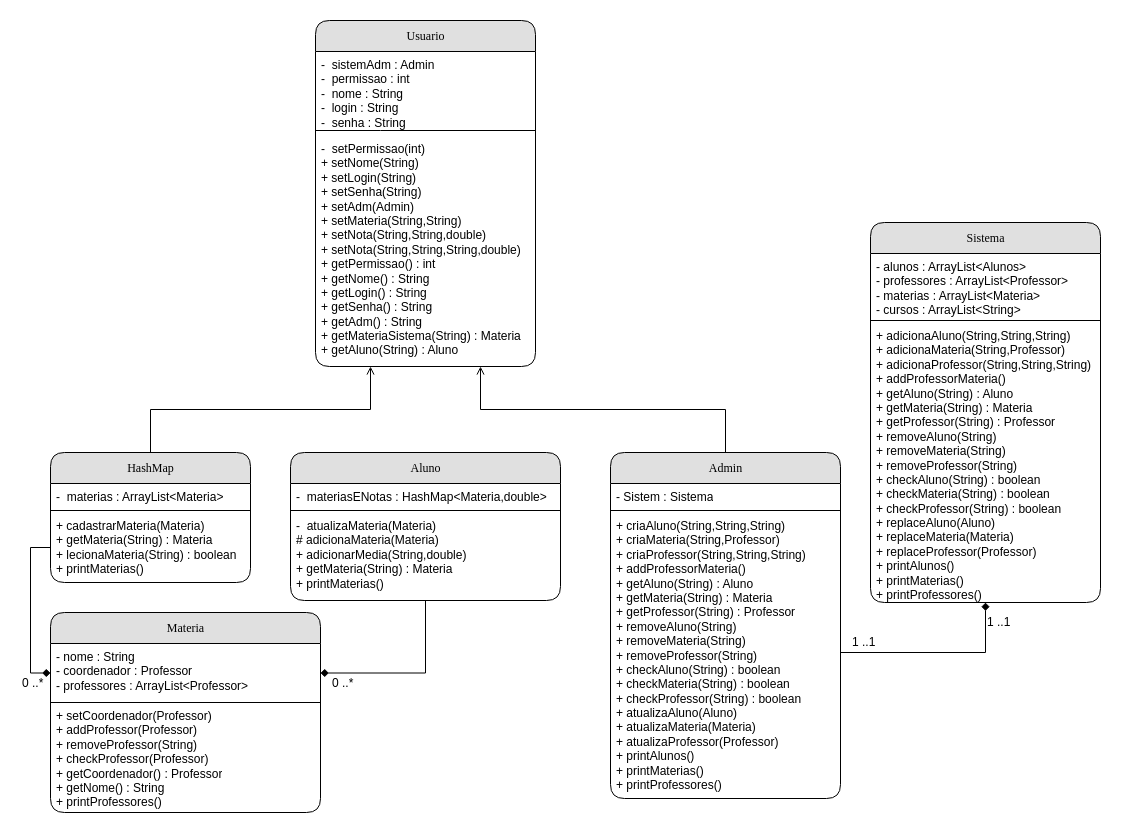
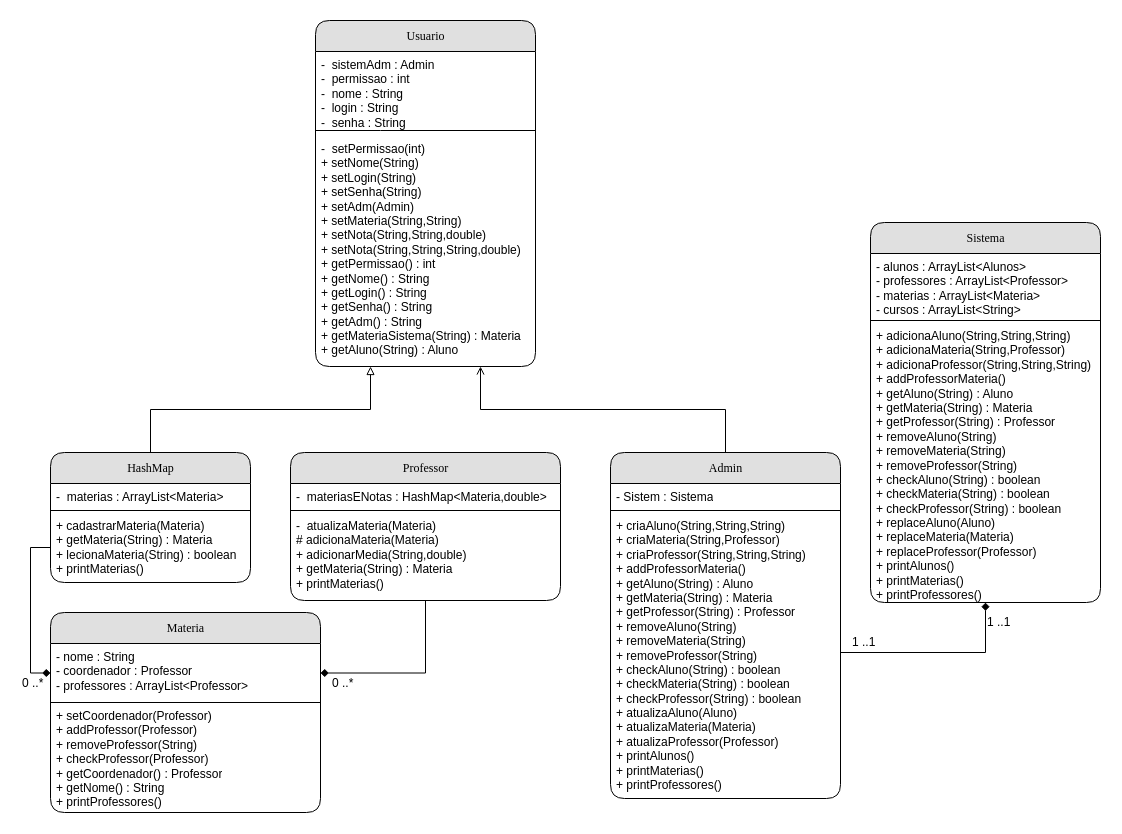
  <mxCell id="0" />
  <mxCell id="1" parent="0" />
  <mxCell id="2" value="Usuario" style="swimlane;html=1;fontStyle=0;childLayout=stackLayout;horizontal=1;startSize=31;fillColor=#e0e0e0;horizontalStack=0;resizeParent=1;resizeLast=0;collapsible=1;marginBottom=0;swimlaneFillColor=#ffffff;align=center;rounded=1;shadow=0;comic=0;labelBackgroundColor=none;strokeColor=#000000;strokeWidth=1;fontFamily=Verdana;fontSize=12;fontColor=#000000;" parent="1" vertex="1"><mxGeometry x="315" y="20" width="220" height="346" as="geometry"><mxRectangle x="160" y="74" width="80" height="31" as="alternateBounds" /></mxGeometry></mxCell>
  <mxCell id="3" value="-&amp;nbsp; sistemAdm : Admin&lt;br&gt;-&amp;nbsp; permissao : int&lt;br&gt;-&amp;nbsp; nome : String&lt;br&gt;-&amp;nbsp; login : String&lt;br&gt;-&amp;nbsp; senha : String&lt;br&gt;" style="text;html=1;strokeColor=none;fillColor=none;spacingLeft=4;spacingRight=4;whiteSpace=wrap;overflow=hidden;rotatable=0;points=[[0,0.5],[1,0.5]];portConstraint=eastwest;" parent="2" vertex="1"><mxGeometry y="31" width="220" height="84" as="geometry" /></mxCell>
  <mxCell id="4" value="-&amp;nbsp; setPermissao(int)&lt;br&gt;+ setNome(String)&lt;br&gt;+ setLogin(String)&lt;br&gt;+ setSenha(String)&lt;br&gt;+ setAdm(Admin)&lt;br&gt;+ setMateria(String,String)&lt;br&gt;+ setNota(String,String,double)&lt;br&gt;+ setNota(String,String,String,double)&lt;br&gt;+ getPermissao() : int&lt;br&gt;+ getNome() : String&lt;br&gt;+ getLogin() : String&lt;br&gt;+ getSenha() : String&lt;br&gt;+ getAdm() : String&lt;br&gt;+ getMateriaSistema(String) : Materia&lt;br&gt;+ getAluno(String) : Aluno&lt;br&gt;" style="text;html=1;strokeColor=none;fillColor=none;spacingLeft=4;spacingRight=4;whiteSpace=wrap;overflow=hidden;rotatable=0;points=[[0,0.5],[1,0.5]];portConstraint=eastwest;" parent="2" vertex="1"><mxGeometry y="115" width="220" height="225" as="geometry" /></mxCell>
  <mxCell id="5" style="edgeStyle=orthogonalEdgeStyle;rounded=0;orthogonalLoop=1;jettySize=auto;html=1;exitX=0;exitY=0.75;exitDx=0;exitDy=0;entryX=1;entryY=0.75;entryDx=0;entryDy=0;endArrow=none;endFill=0;" parent="1" source="2" target="2" edge="1"><mxGeometry relative="1" as="geometry"><Array as="points"><mxPoint x="380" y="130" /><mxPoint x="600" y="130" /></Array></mxGeometry></mxCell>
- <mxCell id="6" style="edgeStyle=orthogonalEdgeStyle;rounded=0;orthogonalLoop=1;jettySize=auto;html=1;exitX=0.5;exitY=0;exitDx=0;exitDy=0;entryX=0.25;entryY=1;entryDx=0;entryDy=0;endArrow=open;endFill=0;" parent="1" source="7" target="2" edge="1"><mxGeometry relative="1" as="geometry" /></mxCell>
+ <mxCell id="6" style="edgeStyle=orthogonalEdgeStyle;rounded=0;orthogonalLoop=1;jettySize=auto;html=1;exitX=0.5;exitY=0;exitDx=0;exitDy=0;entryX=0.25;entryY=1;entryDx=0;entryDy=0;endArrow=block;endFill=0;" parent="1" source="7" target="2" edge="1"><mxGeometry relative="1" as="geometry" /></mxCell>
  <mxCell id="7" value="HashMap&lt;br&gt;" style="swimlane;html=1;fontStyle=0;childLayout=stackLayout;horizontal=1;startSize=31;fillColor=#e0e0e0;horizontalStack=0;resizeParent=1;resizeLast=0;collapsible=1;marginBottom=0;swimlaneFillColor=#ffffff;align=center;rounded=1;shadow=0;comic=0;labelBackgroundColor=none;strokeColor=#000000;strokeWidth=1;fontFamily=Verdana;fontSize=12;fontColor=#000000;" parent="1" vertex="1"><mxGeometry x="50" y="452" width="200" height="130" as="geometry"><mxRectangle x="160" y="74" width="80" height="31" as="alternateBounds" /></mxGeometry></mxCell>
  <mxCell id="8" value="-&amp;nbsp; materias : ArrayList&amp;lt;Materia&amp;gt;&lt;br&gt;" style="text;html=1;strokeColor=none;fillColor=none;spacingLeft=4;spacingRight=4;whiteSpace=wrap;overflow=hidden;rotatable=0;points=[[0,0.5],[1,0.5]];portConstraint=eastwest;" parent="7" vertex="1"><mxGeometry y="31" width="200" height="29" as="geometry" /></mxCell>
  <mxCell id="9" value="+ cadastrarMateria(Materia)&lt;br&gt;+ getMateria(String) : Materia&lt;br&gt;+ lecionaMateria(String) : boolean&lt;br&gt;+ printMaterias()&lt;br&gt;" style="text;html=1;strokeColor=none;fillColor=none;spacingLeft=4;spacingRight=4;whiteSpace=wrap;overflow=hidden;rotatable=0;points=[[0,0.5],[1,0.5]];portConstraint=eastwest;" parent="7" vertex="1"><mxGeometry y="60" width="200" height="70" as="geometry" /></mxCell>
  <mxCell id="10" style="edgeStyle=orthogonalEdgeStyle;rounded=0;orthogonalLoop=1;jettySize=auto;html=1;exitX=0;exitY=0.5;exitDx=0;exitDy=0;entryX=1;entryY=0.5;entryDx=0;entryDy=0;endArrow=none;endFill=0;" parent="7" source="9" target="9" edge="1"><mxGeometry relative="1" as="geometry"><Array as="points"><mxPoint y="58" /><mxPoint x="200" y="58" /></Array></mxGeometry></mxCell>
  <mxCell id="11" style="edgeStyle=orthogonalEdgeStyle;rounded=0;orthogonalLoop=1;jettySize=auto;html=1;exitX=0.5;exitY=1;exitDx=0;exitDy=0;entryX=1;entryY=0.5;entryDx=0;entryDy=0;endArrow=diamond;endFill=1;" edge="1" parent="1" source="12" target="28"><mxGeometry relative="1" as="geometry" /></mxCell>
- <mxCell id="12" value="Aluno&lt;br&gt;" style="swimlane;html=1;fontStyle=0;childLayout=stackLayout;horizontal=1;startSize=31;fillColor=#e0e0e0;horizontalStack=0;resizeParent=1;resizeLast=0;collapsible=1;marginBottom=0;swimlaneFillColor=#ffffff;align=center;rounded=1;shadow=0;comic=0;labelBackgroundColor=none;strokeColor=#000000;strokeWidth=1;fontFamily=Verdana;fontSize=12;fontColor=#000000;" parent="1" vertex="1"><mxGeometry x="290" y="452" width="270" height="148" as="geometry"><mxRectangle x="160" y="74" width="80" height="31" as="alternateBounds" /></mxGeometry></mxCell>
+ <mxCell id="12" value="Professor&lt;br&gt;" style="swimlane;html=1;fontStyle=0;childLayout=stackLayout;horizontal=1;startSize=31;fillColor=#e0e0e0;horizontalStack=0;resizeParent=1;resizeLast=0;collapsible=1;marginBottom=0;swimlaneFillColor=#ffffff;align=center;rounded=1;shadow=0;comic=0;labelBackgroundColor=none;strokeColor=#000000;strokeWidth=1;fontFamily=Verdana;fontSize=12;fontColor=#000000;" parent="1" vertex="1"><mxGeometry x="290" y="452" width="270" height="148" as="geometry"><mxRectangle x="160" y="74" width="80" height="31" as="alternateBounds" /></mxGeometry></mxCell>
  <mxCell id="13" value="-&amp;nbsp; materiasENotas : HashMap&amp;lt;Materia,double&amp;gt;" style="text;html=1;strokeColor=none;fillColor=none;spacingLeft=4;spacingRight=4;whiteSpace=wrap;overflow=hidden;rotatable=0;points=[[0,0.5],[1,0.5]];portConstraint=eastwest;" parent="12" vertex="1"><mxGeometry y="31" width="270" height="29" as="geometry" /></mxCell>
  <mxCell id="14" value="-&amp;nbsp; atualizaMateria(Materia)&lt;br&gt;# adicionaMateria(Materia)&lt;br&gt;+ adicionarMedia(String,double)&lt;br&gt;+ getMateria(String) : Materia&lt;br&gt;+ printMaterias()&lt;br&gt;" style="text;html=1;strokeColor=none;fillColor=none;spacingLeft=4;spacingRight=4;whiteSpace=wrap;overflow=hidden;rotatable=0;points=[[0,0.5],[1,0.5]];portConstraint=eastwest;" parent="12" vertex="1"><mxGeometry y="60" width="270" height="80" as="geometry" /></mxCell>
  <mxCell id="15" style="edgeStyle=orthogonalEdgeStyle;rounded=0;orthogonalLoop=1;jettySize=auto;html=1;exitX=0;exitY=0.5;exitDx=0;exitDy=0;entryX=1;entryY=0.5;entryDx=0;entryDy=0;endArrow=none;endFill=0;" parent="12" source="13" target="13" edge="1"><mxGeometry relative="1" as="geometry"><Array as="points"><mxPoint y="58" /><mxPoint x="270" y="58" /></Array></mxGeometry></mxCell>
  <mxCell id="16" style="edgeStyle=orthogonalEdgeStyle;rounded=0;orthogonalLoop=1;jettySize=auto;html=1;exitX=0.5;exitY=0;exitDx=0;exitDy=0;entryX=0.75;entryY=1;entryDx=0;entryDy=0;endArrow=open;endFill=0;" parent="1" source="17" target="2" edge="1"><mxGeometry relative="1" as="geometry" /></mxCell>
  <mxCell id="17" value="Admin" style="swimlane;html=1;fontStyle=0;childLayout=stackLayout;horizontal=1;startSize=31;fillColor=#e0e0e0;horizontalStack=0;resizeParent=1;resizeLast=0;collapsible=1;marginBottom=0;swimlaneFillColor=#ffffff;align=center;rounded=1;shadow=0;comic=0;labelBackgroundColor=none;strokeColor=#000000;strokeWidth=1;fontFamily=Verdana;fontSize=12;fontColor=#000000;" parent="1" vertex="1"><mxGeometry x="610" y="452" width="230" height="346" as="geometry"><mxRectangle x="160" y="74" width="80" height="31" as="alternateBounds" /></mxGeometry></mxCell>
  <mxCell id="18" value="- Sistem : Sistema&lt;br&gt;" style="text;html=1;strokeColor=none;fillColor=none;spacingLeft=4;spacingRight=4;whiteSpace=wrap;overflow=hidden;rotatable=0;points=[[0,0.5],[1,0.5]];portConstraint=eastwest;" parent="17" vertex="1"><mxGeometry y="31" width="230" height="29" as="geometry" /></mxCell>
  <mxCell id="19" value="+ criaAluno(String,String,String)&lt;br&gt;+ criaMateria(String,Professor)&lt;br&gt;+ criaProfessor(String,String,String)&lt;br&gt;+ addProfessorMateria()&lt;br&gt;+ getAluno(String) : Aluno&lt;br&gt;+ getMateria(String) : Materia&lt;br&gt;+ getProfessor(String) : Professor&lt;br&gt;+ removeAluno(String)&lt;br&gt;+ removeMateria(String)&lt;br&gt;+ removeProfessor(String)&lt;br&gt;+ checkAluno(String) : boolean&lt;br&gt;+ checkMateria(String) : boolean&lt;br&gt;+ checkProfessor(String) : boolean&lt;br&gt;+ atualizaAluno(Aluno)&lt;br&gt;+ atualizaMateria(Materia)&lt;br&gt;+ atualizaProfessor(Professor)&lt;br&gt;+ printAlunos()&lt;br&gt;+ printMaterias()&lt;br&gt;+ printProfessores()&lt;br&gt;" style="text;html=1;strokeColor=none;fillColor=none;spacingLeft=4;spacingRight=4;whiteSpace=wrap;overflow=hidden;rotatable=0;points=[[0,0.5],[1,0.5]];portConstraint=eastwest;" parent="17" vertex="1"><mxGeometry y="60" width="230" height="280" as="geometry" /></mxCell>
  <mxCell id="20" style="edgeStyle=orthogonalEdgeStyle;rounded=0;orthogonalLoop=1;jettySize=auto;html=1;exitX=0;exitY=0.5;exitDx=0;exitDy=0;entryX=1;entryY=0.5;entryDx=0;entryDy=0;endArrow=none;endFill=0;" parent="17" source="18" target="18" edge="1"><mxGeometry relative="1" as="geometry"><Array as="points"><mxPoint y="58" /><mxPoint x="230" y="58" /></Array></mxGeometry></mxCell>
  <mxCell id="21" value="Sistema" style="swimlane;html=1;fontStyle=0;childLayout=stackLayout;horizontal=1;startSize=31;fillColor=#e0e0e0;horizontalStack=0;resizeParent=1;resizeLast=0;collapsible=1;marginBottom=0;swimlaneFillColor=#ffffff;align=center;rounded=1;shadow=0;comic=0;labelBackgroundColor=none;strokeColor=#000000;strokeWidth=1;fontFamily=Verdana;fontSize=12;fontColor=#000000;" parent="1" vertex="1"><mxGeometry x="870" y="222" width="230" height="380" as="geometry"><mxRectangle x="160" y="74" width="80" height="31" as="alternateBounds" /></mxGeometry></mxCell>
  <mxCell id="22" value="- alunos : ArrayList&amp;lt;Alunos&amp;gt;&lt;br&gt;- professores : ArrayList&amp;lt;Professor&amp;gt;&lt;br&gt;- materias : ArrayList&amp;lt;Materia&amp;gt;&lt;br&gt;- cursos : ArrayList&amp;lt;String&amp;gt;&lt;br&gt;" style="text;html=1;strokeColor=none;fillColor=none;spacingLeft=4;spacingRight=4;whiteSpace=wrap;overflow=hidden;rotatable=0;points=[[0,0.5],[1,0.5]];portConstraint=eastwest;" parent="21" vertex="1"><mxGeometry y="31" width="230" height="69" as="geometry" /></mxCell>
  <mxCell id="23" value="+ adicionaAluno(String,String,String)&lt;br&gt;+ adicionaMateria(String,Professor)&lt;br&gt;+ adicionaProfessor(String,String,String)&lt;br&gt;+ addProfessorMateria()&lt;br&gt;+ getAluno(String) : Aluno&lt;br&gt;+ getMateria(String) : Materia&lt;br&gt;+ getProfessor(String) : Professor&lt;br&gt;+ removeAluno(String)&lt;br&gt;+ removeMateria(String)&lt;br&gt;+ removeProfessor(String)&lt;br&gt;+ checkAluno(String) : boolean&lt;br&gt;+ checkMateria(String) : boolean&lt;br&gt;+ checkProfessor(String) : boolean&lt;br&gt;+ replaceAluno(Aluno)&lt;br&gt;+ replaceMateria(Materia)&lt;br&gt;+ replaceProfessor(Professor)&lt;br&gt;+ printAlunos()&lt;br&gt;+ printMaterias()&lt;br&gt;+ printProfessores()&lt;br&gt;" style="text;html=1;strokeColor=none;fillColor=none;spacingLeft=4;spacingRight=4;whiteSpace=wrap;overflow=hidden;rotatable=0;points=[[0,0.5],[1,0.5]];portConstraint=eastwest;" parent="21" vertex="1"><mxGeometry y="100" width="230" height="280" as="geometry" /></mxCell>
  <mxCell id="24" style="edgeStyle=orthogonalEdgeStyle;rounded=0;orthogonalLoop=1;jettySize=auto;html=1;exitX=0;exitY=0.5;exitDx=0;exitDy=0;entryX=1;entryY=0.5;entryDx=0;entryDy=0;endArrow=none;endFill=0;" parent="21" source="22" target="22" edge="1"><mxGeometry relative="1" as="geometry"><Array as="points"><mxPoint y="98" /><mxPoint x="230" y="98" /></Array></mxGeometry></mxCell>
  <mxCell id="25" value="1 ..1&lt;br&gt;" style="text;html=1;resizable=0;points=[];autosize=1;align=left;verticalAlign=top;spacingTop=-4;" parent="1" vertex="1"><mxGeometry x="850" y="632" width="40" height="20" as="geometry" /></mxCell>
  <mxCell id="26" value="1 ..1&lt;br&gt;" style="text;html=1;resizable=0;points=[];autosize=1;align=left;verticalAlign=top;spacingTop=-4;" parent="1" vertex="1"><mxGeometry x="985" y="612" width="40" height="20" as="geometry" /></mxCell>
  <mxCell id="27" value="Materia&lt;br&gt;" style="swimlane;html=1;fontStyle=0;childLayout=stackLayout;horizontal=1;startSize=31;fillColor=#e0e0e0;horizontalStack=0;resizeParent=1;resizeLast=0;collapsible=1;marginBottom=0;swimlaneFillColor=#ffffff;align=center;rounded=1;shadow=0;comic=0;labelBackgroundColor=none;strokeColor=#000000;strokeWidth=1;fontFamily=Verdana;fontSize=12;fontColor=#000000;" parent="1" vertex="1"><mxGeometry x="50" y="612" width="270" height="200" as="geometry"><mxRectangle x="160" y="74" width="80" height="31" as="alternateBounds" /></mxGeometry></mxCell>
  <mxCell id="28" value="- nome : String&lt;br&gt;- coordenador : Professor&lt;br&gt;- professores : ArrayList&amp;lt;Professor&amp;gt;&lt;br&gt;" style="text;html=1;strokeColor=none;fillColor=none;spacingLeft=4;spacingRight=4;whiteSpace=wrap;overflow=hidden;rotatable=0;points=[[0,0.5],[1,0.5]];portConstraint=eastwest;" parent="27" vertex="1"><mxGeometry y="31" width="270" height="59" as="geometry" /></mxCell>
  <mxCell id="29" value="+ setCoordenador(Professor)&lt;br&gt;+ addProfessor(Professor)&lt;br&gt;+ removeProfessor(String)&lt;br&gt;+ checkProfessor(Professor)&lt;br&gt;+ getCoordenador() : Professor&lt;br&gt;+ getNome() : String&lt;br&gt;+ printProfessores()&lt;br&gt;" style="text;html=1;strokeColor=none;fillColor=none;spacingLeft=4;spacingRight=4;whiteSpace=wrap;overflow=hidden;rotatable=0;points=[[0,0.5],[1,0.5]];portConstraint=eastwest;" parent="27" vertex="1"><mxGeometry y="90" width="270" height="110" as="geometry" /></mxCell>
  <mxCell id="30" style="edgeStyle=orthogonalEdgeStyle;rounded=0;orthogonalLoop=1;jettySize=auto;html=1;exitX=0;exitY=0.5;exitDx=0;exitDy=0;entryX=1;entryY=0.5;entryDx=0;entryDy=0;endArrow=none;endFill=0;" parent="27" source="28" target="28" edge="1"><mxGeometry relative="1" as="geometry"><Array as="points"><mxPoint y="90" /><mxPoint x="270" y="90" /></Array></mxGeometry></mxCell>
  <mxCell id="31" value="0 ..*&lt;br&gt;" style="text;html=1;resizable=0;points=[];autosize=1;align=left;verticalAlign=top;spacingTop=-4;" parent="1" vertex="1"><mxGeometry x="20" y="672.5" width="40" height="20" as="geometry" /></mxCell>
  <mxCell id="32" value="0 ..*&lt;br&gt;" style="text;html=1;resizable=0;points=[];autosize=1;align=left;verticalAlign=top;spacingTop=-4;" parent="1" vertex="1"><mxGeometry x="330" y="672.5" width="40" height="20" as="geometry" /></mxCell>
  <mxCell id="33" style="edgeStyle=orthogonalEdgeStyle;rounded=0;orthogonalLoop=1;jettySize=auto;html=1;exitX=0;exitY=0.5;exitDx=0;exitDy=0;entryX=0;entryY=0.5;entryDx=0;entryDy=0;endArrow=diamond;endFill=1;" edge="1" parent="1" source="9" target="28"><mxGeometry relative="1" as="geometry" /></mxCell>
  <mxCell id="34" style="edgeStyle=orthogonalEdgeStyle;rounded=0;orthogonalLoop=1;jettySize=auto;html=1;exitX=1;exitY=0.5;exitDx=0;exitDy=0;entryX=0.5;entryY=1;entryDx=0;entryDy=0;endArrow=diamond;endFill=1;" edge="1" parent="1" source="19" target="21"><mxGeometry relative="1" as="geometry" /></mxCell>
